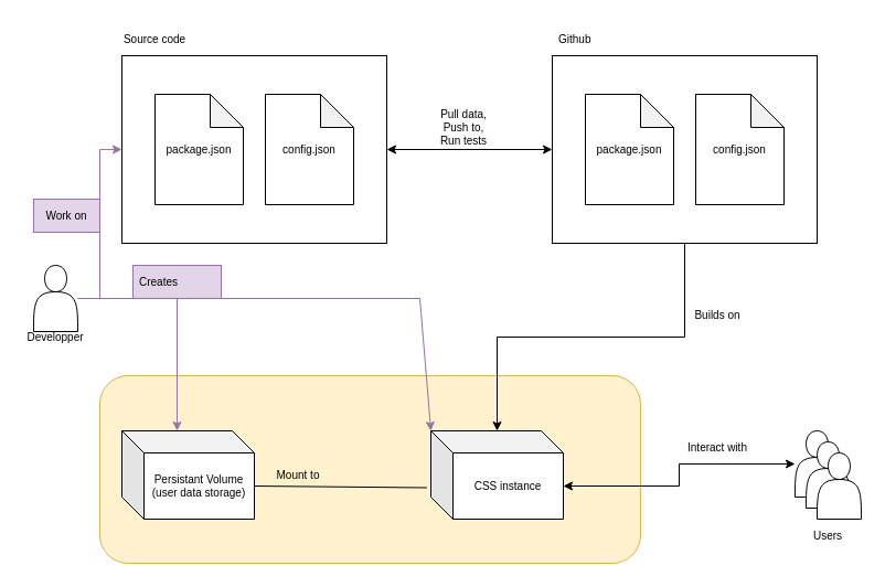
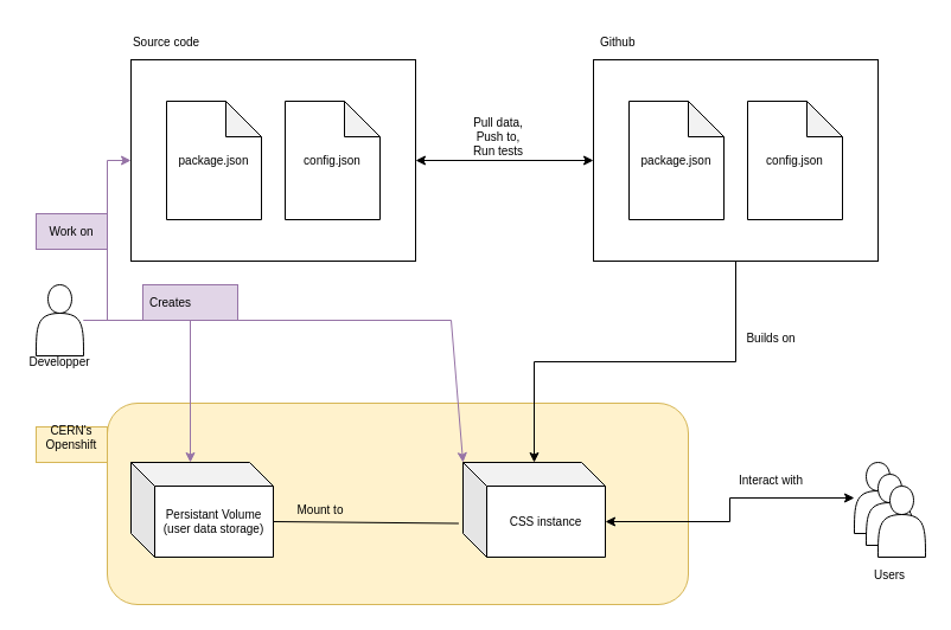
  <mxCell id="0" />
  <mxCell id="1" parent="0" />
  <mxCell id="2" value="" style="rounded=1;whiteSpace=wrap;html=1;fontSize=10;fillColor=#fff2cc;strokeColor=#d6b656;" parent="1" vertex="1"><mxGeometry x="90" y="340" width="490" height="170" as="geometry" /></mxCell>
  <mxCell id="3" style="edgeStyle=orthogonalEdgeStyle;rounded=0;orthogonalLoop=1;jettySize=auto;html=1;entryX=0;entryY=0.5;entryDx=0;entryDy=0;fontSize=10;fillColor=#e1d5e7;strokeColor=#9673a6;" parent="1" source="4" target="10" edge="1"><mxGeometry relative="1" as="geometry" /></mxCell>
  <mxCell id="4" value="" style="shape=actor;whiteSpace=wrap;html=1;fontSize=10;" parent="1" vertex="1"><mxGeometry x="30" y="240" width="40" height="60" as="geometry" /></mxCell>
  <mxCell id="5" style="edgeStyle=orthogonalEdgeStyle;rounded=0;orthogonalLoop=1;jettySize=auto;html=1;fontSize=10;startArrow=none;startFill=0;strokeColor=default;" parent="1" source="6" target="17" edge="1"><mxGeometry relative="1" as="geometry" /></mxCell>
  <mxCell id="6" value="" style="rounded=0;whiteSpace=wrap;html=1;fontSize=10;" parent="1" vertex="1"><mxGeometry x="500" y="50" width="240" height="170" as="geometry" /></mxCell>
  <mxCell id="7" value="package.json" style="shape=note;whiteSpace=wrap;html=1;backgroundOutline=1;darkOpacity=0.05;fontSize=10;" parent="1" vertex="1"><mxGeometry x="530" y="85" width="80" height="100" as="geometry" /></mxCell>
  <mxCell id="8" value="config.json" style="shape=note;whiteSpace=wrap;html=1;backgroundOutline=1;darkOpacity=0.05;fontSize=10;" parent="1" vertex="1"><mxGeometry x="630" y="85" width="80" height="100" as="geometry" /></mxCell>
  <mxCell id="9" style="edgeStyle=orthogonalEdgeStyle;rounded=0;orthogonalLoop=1;jettySize=auto;html=1;entryX=0;entryY=0.5;entryDx=0;entryDy=0;fontSize=10;strokeColor=default;startArrow=classic;startFill=1;" parent="1" source="10" target="6" edge="1"><mxGeometry relative="1" as="geometry" /></mxCell>
  <mxCell id="10" value="" style="rounded=0;whiteSpace=wrap;html=1;fontSize=10;" parent="1" vertex="1"><mxGeometry x="110" y="50" width="240" height="170" as="geometry" /></mxCell>
  <mxCell id="11" value="package.json" style="shape=note;whiteSpace=wrap;html=1;backgroundOutline=1;darkOpacity=0.05;fontSize=10;" parent="1" vertex="1"><mxGeometry x="140" y="85" width="80" height="100" as="geometry" /></mxCell>
  <mxCell id="12" value="config.json" style="shape=note;whiteSpace=wrap;html=1;backgroundOutline=1;darkOpacity=0.05;fontSize=10;" parent="1" vertex="1"><mxGeometry x="240" y="85" width="80" height="100" as="geometry" /></mxCell>
  <mxCell id="13" value="Source code" style="text;html=1;strokeColor=none;fillColor=none;align=center;verticalAlign=middle;whiteSpace=wrap;rounded=0;fontSize=10;" parent="1" vertex="1"><mxGeometry x="110" y="20" width="60" height="30" as="geometry" /></mxCell>
  <mxCell id="14" value="Github" style="text;strokeColor=none;fillColor=none;align=left;verticalAlign=middle;spacingLeft=4;spacingRight=4;overflow=hidden;points=[[0,0.5],[1,0.5]];portConstraint=eastwest;rotatable=0;fontSize=10;" parent="1" vertex="1"><mxGeometry x="500" y="20" width="80" height="30" as="geometry" /></mxCell>
  <mxCell id="15" value="Work on " style="text;html=1;strokeColor=#9673a6;fillColor=#e1d5e7;align=center;verticalAlign=middle;whiteSpace=wrap;rounded=0;fontSize=10;" parent="1" vertex="1"><mxGeometry x="30" y="180" width="60" height="30" as="geometry" /></mxCell>
  <mxCell id="16" value="&lt;div&gt;Pull data,&lt;/div&gt;&lt;div&gt;Push to,&lt;/div&gt;&lt;div&gt;Run tests&lt;br&gt;&lt;/div&gt;" style="text;html=1;strokeColor=none;fillColor=none;align=center;verticalAlign=middle;whiteSpace=wrap;rounded=0;fontSize=10;" parent="1" vertex="1"><mxGeometry x="390" y="100" width="60" height="30" as="geometry" /></mxCell>
  <mxCell id="17" value="&lt;div&gt;CSS instance&lt;/div&gt;" style="shape=cube;whiteSpace=wrap;html=1;boundedLbl=1;backgroundOutline=1;darkOpacity=0.05;darkOpacity2=0.1;fontSize=10;" parent="1" vertex="1"><mxGeometry x="390" y="390" width="120" height="80" as="geometry" /></mxCell>
  <mxCell id="18" value="&lt;div&gt;Persistant Volume&lt;/div&gt;&lt;div&gt;(user data storage)&lt;br&gt;&lt;/div&gt;" style="shape=cube;whiteSpace=wrap;html=1;boundedLbl=1;backgroundOutline=1;darkOpacity=0.05;darkOpacity2=0.1;fontSize=10;" parent="1" vertex="1"><mxGeometry x="110" y="390" width="120" height="80" as="geometry" /></mxCell>
  <mxCell id="19" style="edgeStyle=orthogonalEdgeStyle;rounded=0;orthogonalLoop=1;jettySize=auto;html=1;entryX=0;entryY=0;entryDx=50;entryDy=0;entryPerimeter=0;fontSize=10;startArrow=none;startFill=0;strokeColor=#9673a6;fillColor=#e1d5e7;" parent="1" source="4" target="18" edge="1"><mxGeometry relative="1" as="geometry" /></mxCell>
  <mxCell id="20" value="" style="endArrow=classic;html=1;rounded=0;fontSize=10;strokeColor=#9673a6;entryX=0;entryY=0;entryDx=0;entryDy=0;entryPerimeter=0;fillColor=#e1d5e7;" parent="1" target="17" edge="1"><mxGeometry width="50" height="50" relative="1" as="geometry"><mxPoint x="160" y="270" as="sourcePoint" /><mxPoint x="620" y="270" as="targetPoint" /><Array as="points"><mxPoint x="380" y="270" /></Array></mxGeometry></mxCell>
  <mxCell id="21" value="Creates" style="text;strokeColor=#9673a6;fillColor=#e1d5e7;align=left;verticalAlign=middle;spacingLeft=4;spacingRight=4;overflow=hidden;points=[[0,0.5],[1,0.5]];portConstraint=eastwest;rotatable=0;fontSize=10;" parent="1" vertex="1"><mxGeometry x="120" y="240" width="80" height="30" as="geometry" /></mxCell>
  <mxCell id="22" value="" style="endArrow=none;html=1;rounded=0;fontSize=10;strokeColor=default;exitX=0;exitY=0;exitDx=120;exitDy=50;exitPerimeter=0;entryX=-0.03;entryY=0.644;entryDx=0;entryDy=0;entryPerimeter=0;" parent="1" source="18" target="17" edge="1"><mxGeometry width="50" height="50" relative="1" as="geometry"><mxPoint x="310" y="390" as="sourcePoint" /><mxPoint x="360" y="340" as="targetPoint" /></mxGeometry></mxCell>
  <mxCell id="23" value="Mount to " style="text;html=1;strokeColor=none;fillColor=none;align=center;verticalAlign=middle;whiteSpace=wrap;rounded=0;fontSize=10;" parent="1" vertex="1"><mxGeometry x="240" y="415" width="60" height="30" as="geometry" /></mxCell>
  <mxCell id="24" value="Builds on" style="text;html=1;strokeColor=none;fillColor=none;align=center;verticalAlign=middle;whiteSpace=wrap;rounded=0;fontSize=10;" parent="1" vertex="1"><mxGeometry x="620" y="270" width="60" height="30" as="geometry" /></mxCell>
+ <mxCell id="25" value="&lt;div&gt;CERN's Openshift&lt;/div&gt;&lt;div&gt;&lt;br&gt;&lt;/div&gt;" style="text;html=1;strokeColor=#d6b656;fillColor=#fff2cc;align=center;verticalAlign=middle;whiteSpace=wrap;rounded=0;fontSize=10;" parent="1" vertex="1"><mxGeometry x="30" y="360" width="60" height="30" as="geometry" /></mxCell>
  <mxCell id="26" value="&lt;div&gt;Developper&lt;/div&gt;" style="text;html=1;strokeColor=none;fillColor=none;align=center;verticalAlign=middle;whiteSpace=wrap;rounded=0;fontSize=10;" parent="1" vertex="1"><mxGeometry x="20" y="290" width="60" height="30" as="geometry" /></mxCell>
  <mxCell id="27" style="edgeStyle=orthogonalEdgeStyle;rounded=0;orthogonalLoop=1;jettySize=auto;html=1;entryX=0;entryY=0;entryDx=120;entryDy=50;entryPerimeter=0;fontSize=10;startArrow=classic;startFill=1;strokeColor=default;" parent="1" source="28" target="17" edge="1"><mxGeometry relative="1" as="geometry" /></mxCell>
  <mxCell id="28" value="" style="shape=actor;whiteSpace=wrap;html=1;fontSize=10;" parent="1" vertex="1"><mxGeometry x="720" y="390" width="40" height="60" as="geometry" /></mxCell>
  <mxCell id="29" value="" style="shape=actor;whiteSpace=wrap;html=1;fontSize=10;" parent="1" vertex="1"><mxGeometry x="730" y="400" width="40" height="60" as="geometry" /></mxCell>
  <mxCell id="30" value="" style="shape=actor;whiteSpace=wrap;html=1;fontSize=10;" parent="1" vertex="1"><mxGeometry x="740" y="410" width="40" height="60" as="geometry" /></mxCell>
  <mxCell id="31" value="&lt;div&gt;Users&lt;/div&gt;" style="text;html=1;strokeColor=none;fillColor=none;align=center;verticalAlign=middle;whiteSpace=wrap;rounded=0;fontSize=10;" parent="1" vertex="1"><mxGeometry x="720" y="470" width="60" height="30" as="geometry" /></mxCell>
  <mxCell id="32" value="&lt;div&gt;Interact with&lt;/div&gt;" style="text;html=1;strokeColor=none;fillColor=none;align=center;verticalAlign=middle;whiteSpace=wrap;rounded=0;fontSize=10;" parent="1" vertex="1"><mxGeometry x="620" y="390" width="60" height="30" as="geometry" /></mxCell>
